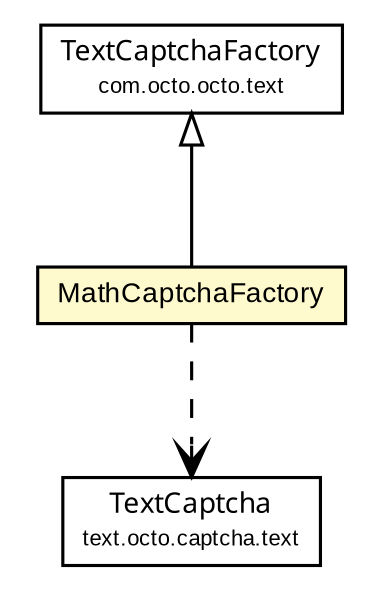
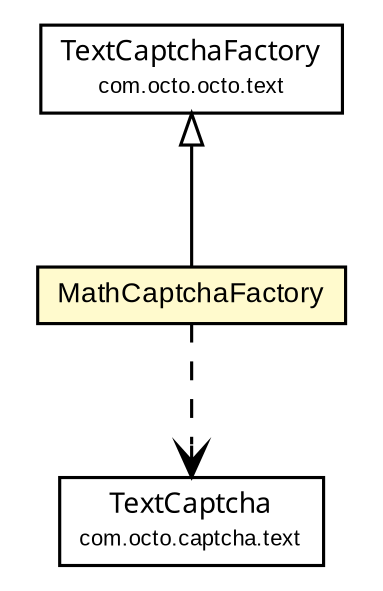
  digraph {
    node [fontcolor=black fontname=arial fontsize=9.0 shape=plaintext]
    edge [fontname=arial headport=p labelfontname=arial labelfontsize=10 tailport=p]
    n1 [label=<<table border="0" cellborder="1" cellspacing="0" cellpadding="2" port="p" bgcolor="lemonChiffon" href="./MathCaptchaFactory.html"> 		<tr><td><table border="0" cellspacing="0" cellpadding="1"> 			<tr><td> MathCaptchaFactory </td></tr> 		</table></td></tr> 		</table>>]
-   n2 [label=<<table border="0" cellborder="1" cellspacing="0" cellpadding="2" port="p" href="../TextCaptcha.html"> 		<tr><td><table border="0" cellspacing="0" cellpadding="1"> 			<tr><td><font face="ariali"> TextCaptcha </font></td></tr> 			<tr><td><font point-size="7.0"> text.octo.captcha.text </font></td></tr> 		</table></td></tr> 		</table>>]
+   n2 [label=<<table border="0" cellborder="1" cellspacing="0" cellpadding="2" port="p" href="../TextCaptcha.html"> 		<tr><td><table border="0" cellspacing="0" cellpadding="1"> 			<tr><td><font face="ariali"> TextCaptcha </font></td></tr> 			<tr><td><font point-size="7.0"> com.octo.captcha.text </font></td></tr> 		</table></td></tr> 		</table>>]
    n3 [label=<<table border="0" cellborder="1" cellspacing="0" cellpadding="2" port="p" href="../TextCaptchaFactory.html"> 		<tr><td><table border="0" cellspacing="0" cellpadding="1"> 			<tr><td><font face="ariali"> TextCaptchaFactory </font></td></tr> 			<tr><td><font point-size="7.0"> com.octo.octo.text </font></td></tr> 		</table></td></tr> 		</table>>]
    n1 -> n2 [arrowhead=open color=black fontcolor=black fontsize=10.0 style=dashed]
    n3 -> n1 [arrowtail=empty dir=back fontsize=10]
  }
